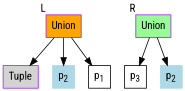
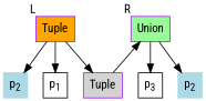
  digraph {
    fontname="Roboto Condensed"
    node [color=purple fontname="Roboto Condensed" margin=0.1 shape=box style=filled]
    edge [fontname="Roboto Condensed"]
-   n1 [fillcolor=orange height=0 label=Union width=0 xlabel=L]
+   n1 [fillcolor=orange height=0 label=Tuple width=0 xlabel=L]
    n2 [fillcolor=palegreen height=0 label=Union width=0 xlabel=R]
    n3 [fillcolor=lightgrey height=0 label=Tuple width=0]
    n4 [color=lightblue height=0 label=<p<SUB>2</SUB>> width=0]
    n5 [height=0 label=<p<SUB>1</SUB>> width=0 color="" style=""]
    n6 [height=0 label=<p<SUB>3</SUB>> width=0 color="" style=""]
    n7 [color=lightblue height=0 label=<p<SUB>2</SUB>> width=0]
    subgraph sub_1 {
      rank=same
      n1
      n2
    }
    n1 -> n3
    n1 -> n4
    n1 -> n5
    n2 -> n6
    n2 -> n7
+   n3 -> n2
  }
